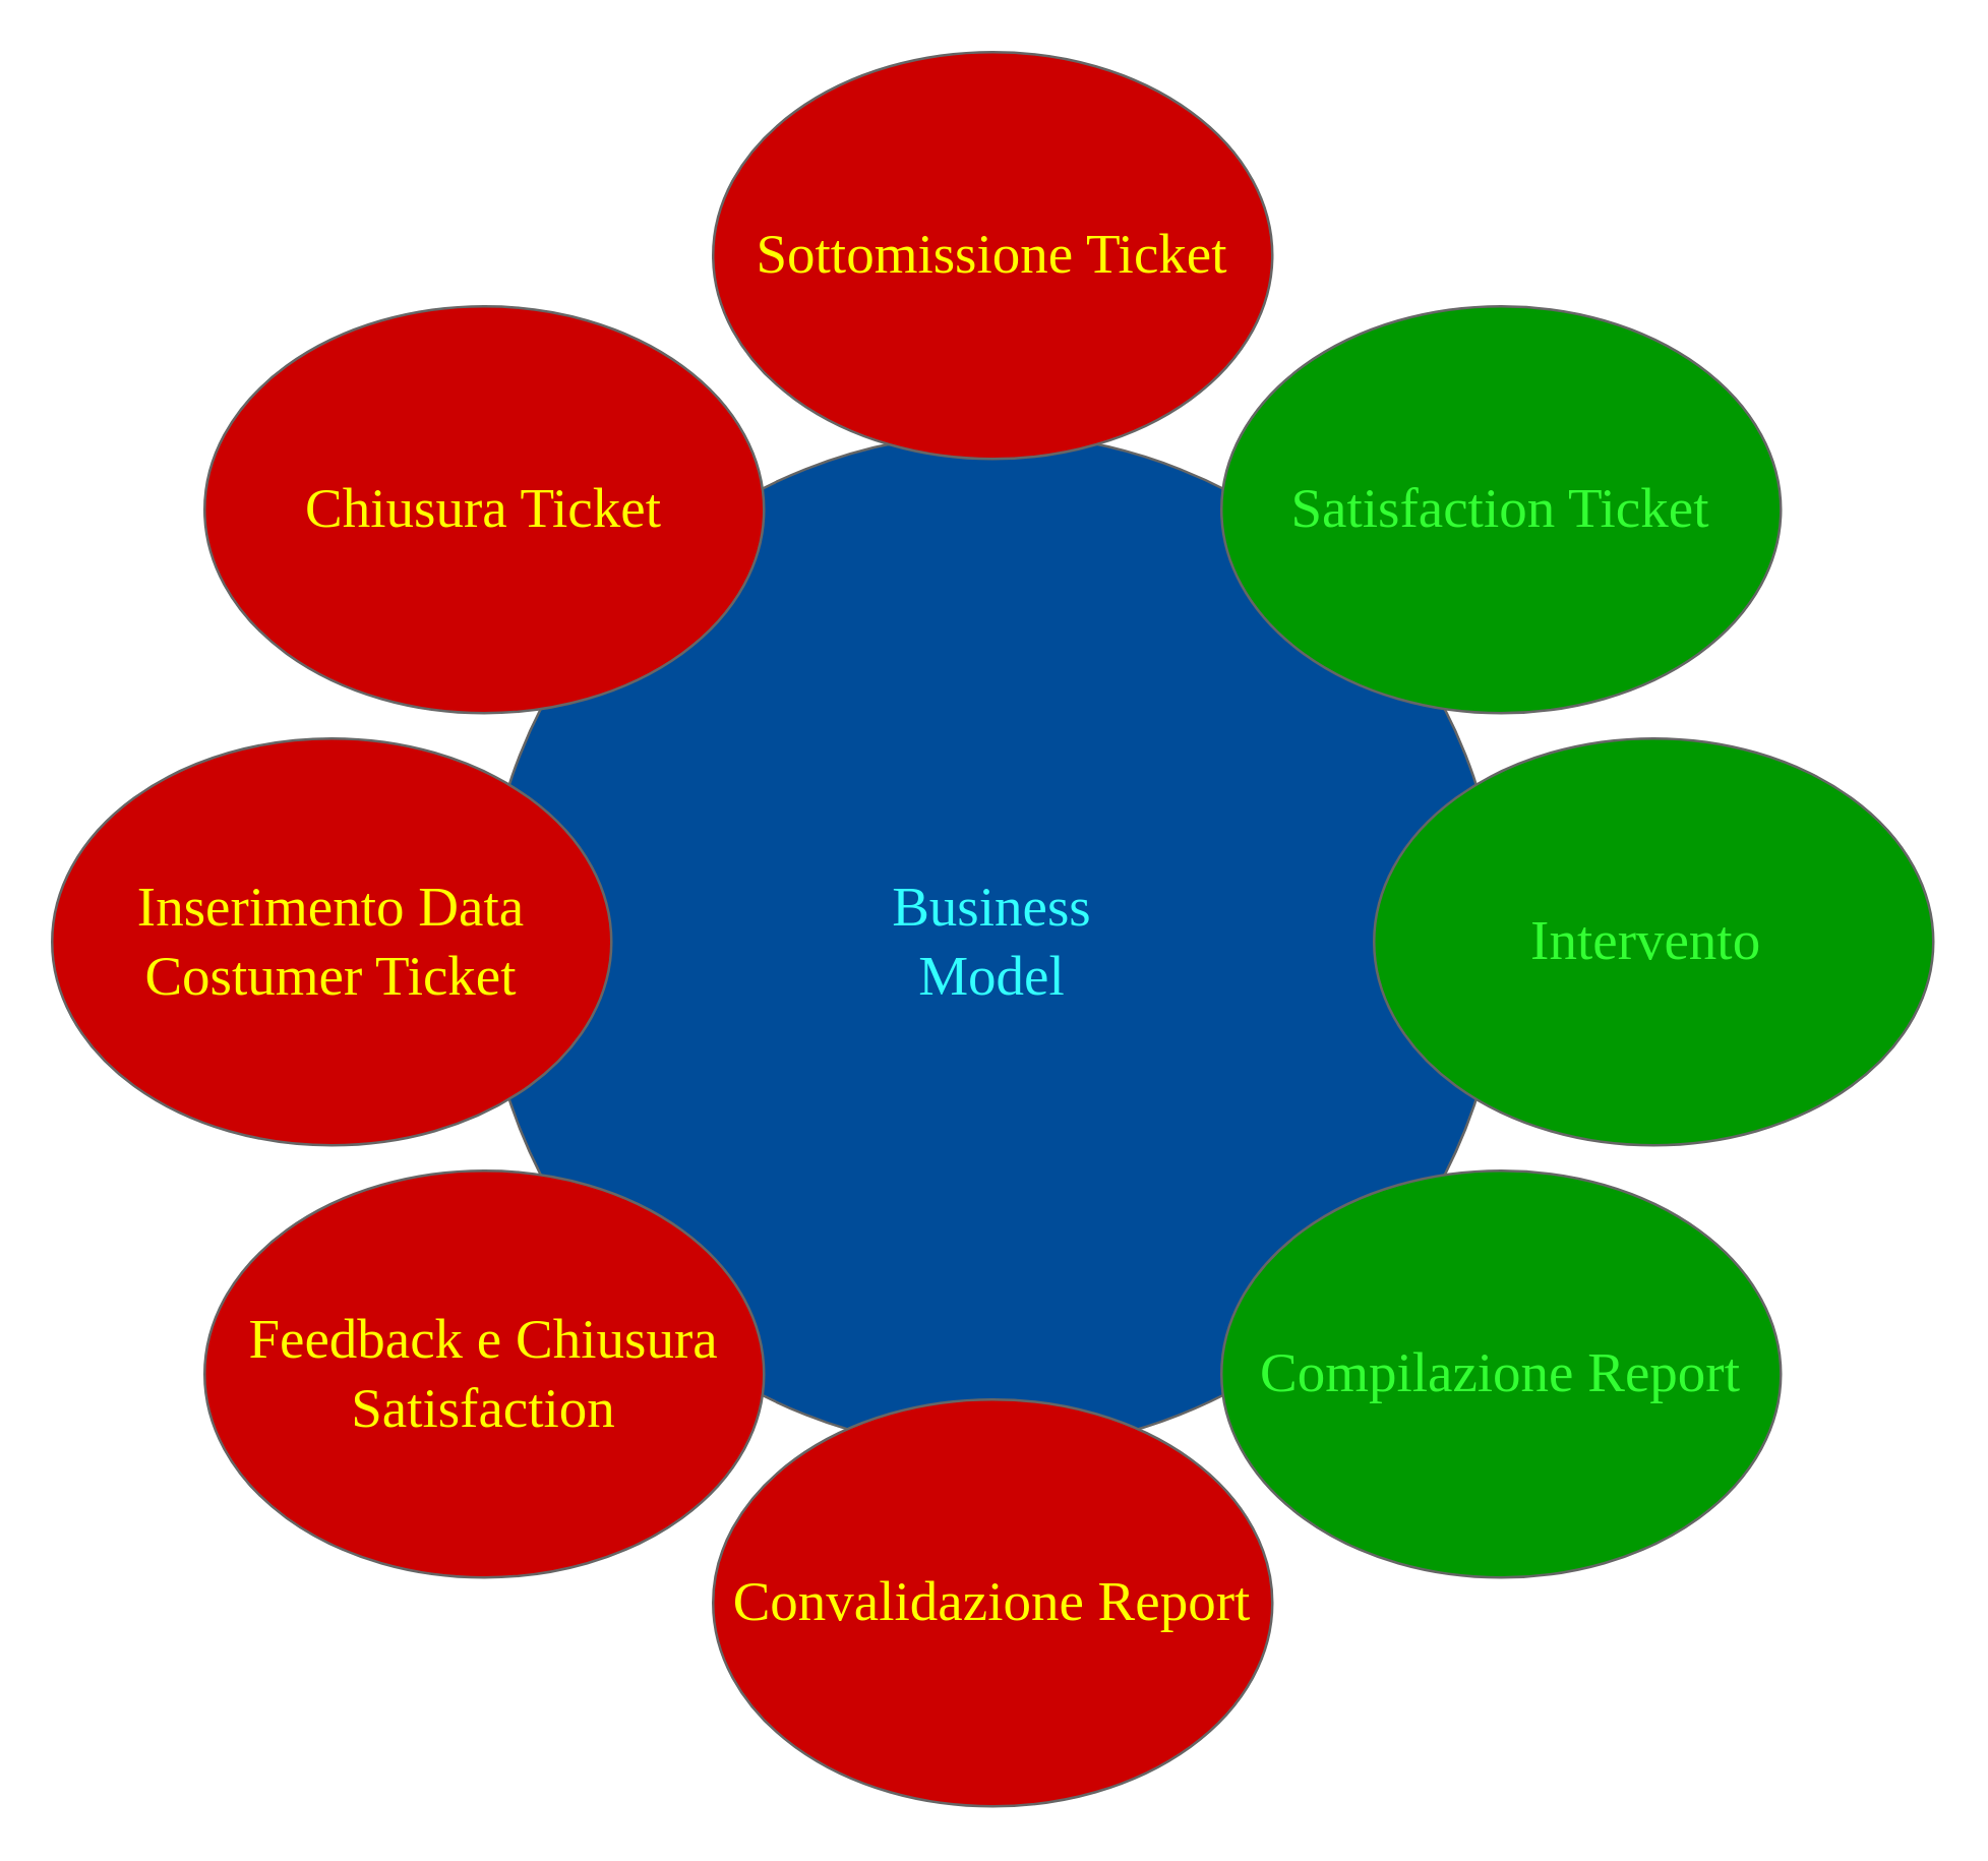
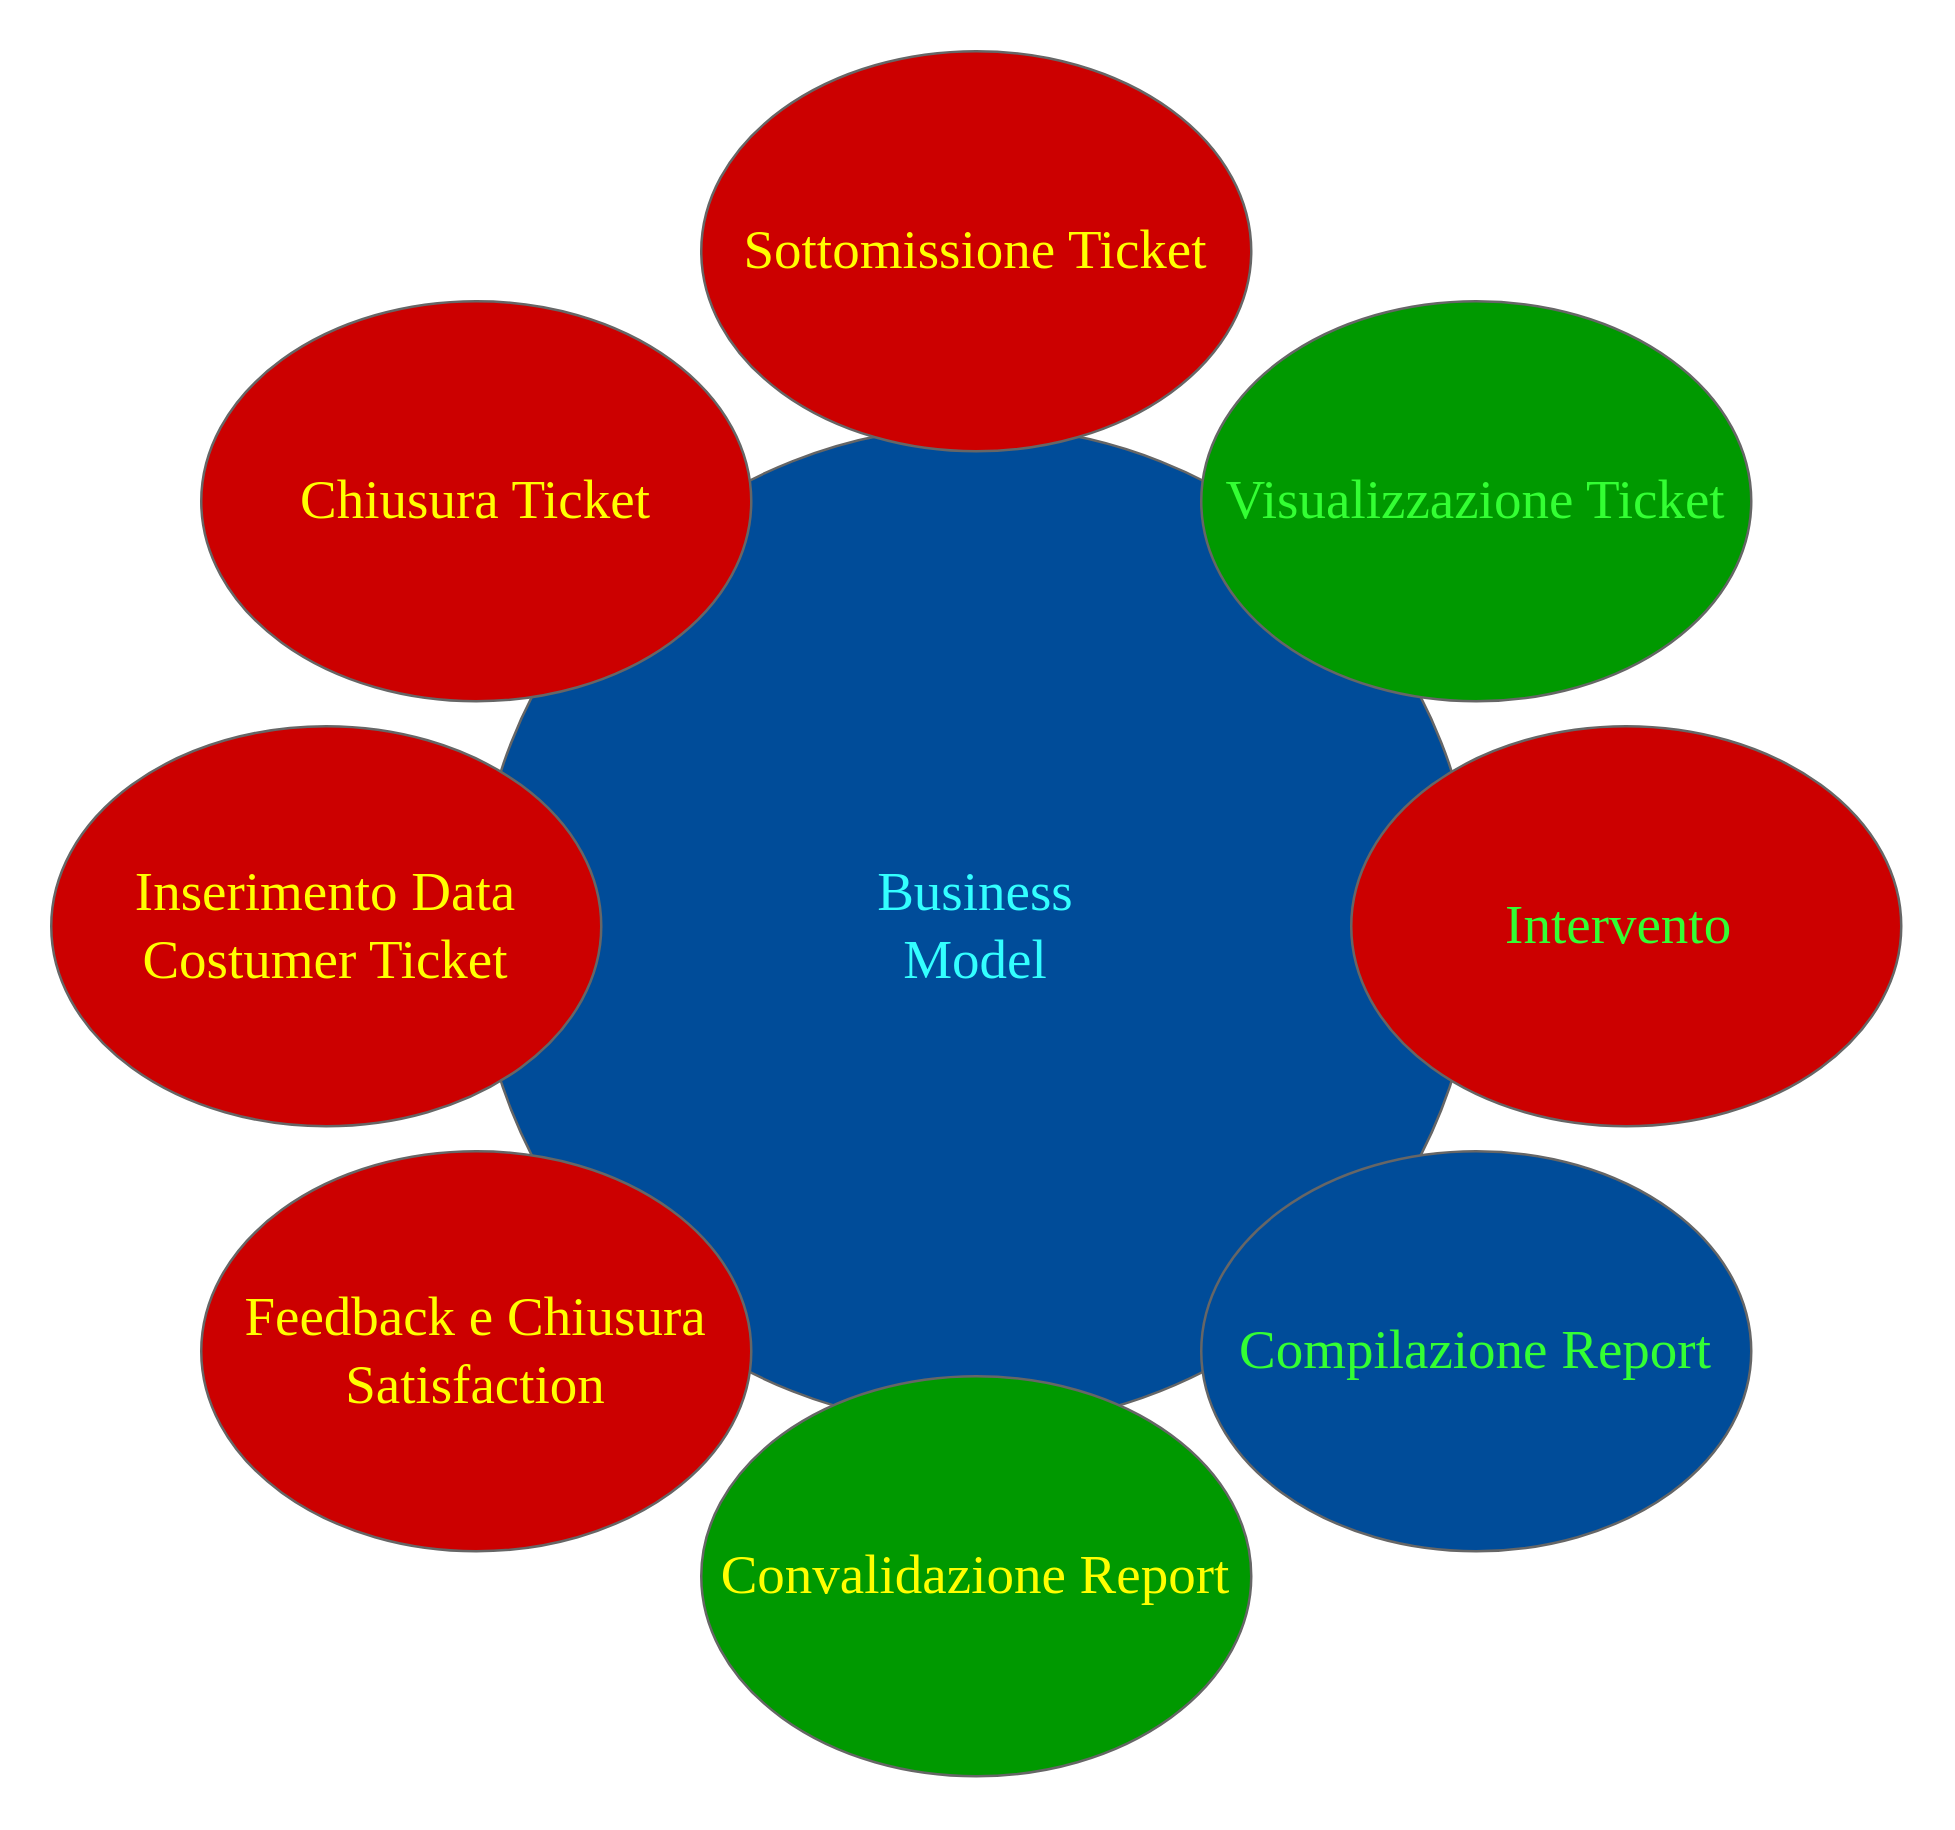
  <mxCell id="0" />
  <mxCell id="1" parent="0" />
  <mxCell id="2" value="&lt;font color=&quot;#33ffff&quot;&gt;Business&lt;/font&gt;&lt;div&gt;&lt;font color=&quot;#33ffff&quot;&gt;Model&lt;/font&gt;&lt;/div&gt;" style="ellipse;whiteSpace=wrap;html=1;rounded=0;shadow=0;dashed=0;comic=0;fontFamily=Verdana;fontSize=22;fontColor=#0069D1;fillColor=#004C99;strokeColor=#666666;" parent="1" vertex="1"><mxGeometry x="190" y="170" width="400" height="400" as="geometry" /></mxCell>
- <mxCell id="3" value="&lt;font&gt;Satisfaction Ticket&lt;/font&gt;" style="ellipse;whiteSpace=wrap;html=1;rounded=0;shadow=0;dashed=0;comic=0;fontFamily=Verdana;fontSize=22;fontColor=#33FF33;fillColor=#009900;strokeColor=#666666;" parent="1" vertex="1"><mxGeometry x="480" y="120" width="220" height="160" as="geometry" /></mxCell>
- <mxCell id="4" value="&lt;font&gt;Intervento&amp;nbsp;&lt;/font&gt;" style="ellipse;whiteSpace=wrap;html=1;rounded=0;shadow=0;dashed=0;comic=0;fontFamily=Verdana;fontSize=22;fontColor=#33FF33;fillColor=#009900;strokeColor=#666666;" vertex="1" parent="1"><mxGeometry x="540" y="290" width="220" height="160" as="geometry" /></mxCell>
- <mxCell id="5" value="&lt;font&gt;Compilazione Report&lt;/font&gt;" style="ellipse;whiteSpace=wrap;html=1;rounded=0;shadow=0;dashed=0;comic=0;fontFamily=Verdana;fontSize=22;fontColor=#33FF33;fillColor=#009900;strokeColor=#666666;" vertex="1" parent="1"><mxGeometry x="480" y="460" width="220" height="160" as="geometry" /></mxCell>
+ <mxCell id="3" value="&lt;font&gt;Visualizzazione Ticket&lt;/font&gt;" style="ellipse;whiteSpace=wrap;html=1;rounded=0;shadow=0;dashed=0;comic=0;fontFamily=Verdana;fontSize=22;fontColor=#33FF33;fillColor=#009900;strokeColor=#666666;" parent="1" vertex="1"><mxGeometry x="480" y="120" width="220" height="160" as="geometry" /></mxCell>
+ <mxCell id="4" value="&lt;font&gt;Intervento&amp;nbsp;&lt;/font&gt;" style="ellipse;whiteSpace=wrap;html=1;rounded=0;shadow=0;dashed=0;comic=0;fontFamily=Verdana;fontSize=22;fontColor=#33FF33;fillColor=#cc0000;strokeColor=#666666;" vertex="1" parent="1"><mxGeometry x="540" y="290" width="220" height="160" as="geometry" /></mxCell>
+ <mxCell id="5" value="&lt;font&gt;Compilazione Report&lt;/font&gt;" style="ellipse;whiteSpace=wrap;html=1;rounded=0;shadow=0;dashed=0;comic=0;fontFamily=Verdana;fontSize=22;fontColor=#33FF33;fillColor=#004c99;strokeColor=#666666;" vertex="1" parent="1"><mxGeometry x="480" y="460" width="220" height="160" as="geometry" /></mxCell>
  <mxCell id="6" value="&lt;font&gt;Chiusura Ticket&lt;/font&gt;" style="ellipse;whiteSpace=wrap;html=1;rounded=0;shadow=0;dashed=0;comic=0;fontFamily=Verdana;fontSize=22;fontColor=#FFFF00;fillColor=#CC0000;strokeColor=#666666;" vertex="1" parent="1"><mxGeometry x="80" y="120" width="220" height="160" as="geometry" /></mxCell>
  <mxCell id="7" value="&lt;font&gt;Feedback e Chiusura Satisfaction&lt;/font&gt;" style="ellipse;whiteSpace=wrap;html=1;rounded=0;shadow=0;dashed=0;comic=0;fontFamily=Verdana;fontSize=22;fontColor=#FFFF00;fillColor=#CC0000;strokeColor=#666666;" vertex="1" parent="1"><mxGeometry x="80" y="460" width="220" height="160" as="geometry" /></mxCell>
  <mxCell id="8" value="&lt;font&gt;Inserimento Data Costumer Ticket&lt;/font&gt;" style="ellipse;whiteSpace=wrap;html=1;rounded=0;shadow=0;dashed=0;comic=0;fontFamily=Verdana;fontSize=22;fontColor=#FFFF00;fillColor=#CC0000;strokeColor=#666666;" vertex="1" parent="1"><mxGeometry x="20" y="290" width="220" height="160" as="geometry" /></mxCell>
  <mxCell id="9" value="&lt;font&gt;Sottomissione Ticket&lt;/font&gt;" style="ellipse;whiteSpace=wrap;html=1;rounded=0;shadow=0;dashed=0;comic=0;fontFamily=Verdana;fontSize=22;fontColor=#FFFF00;fillColor=#CC0000;strokeColor=#666666;" vertex="1" parent="1"><mxGeometry x="280" y="20" width="220" height="160" as="geometry" /></mxCell>
- <mxCell id="10" value="&lt;font&gt;Convalidazione Report&lt;/font&gt;" style="ellipse;whiteSpace=wrap;html=1;rounded=0;shadow=0;dashed=0;comic=0;fontFamily=Verdana;fontSize=22;fontColor=#FFFF00;fillColor=#CC0000;strokeColor=#666666;" vertex="1" parent="1"><mxGeometry x="280" y="550" width="220" height="160" as="geometry" /></mxCell>
+ <mxCell id="10" value="&lt;font&gt;Convalidazione Report&lt;/font&gt;" style="ellipse;whiteSpace=wrap;html=1;rounded=0;shadow=0;dashed=0;comic=0;fontFamily=Verdana;fontSize=22;fontColor=#FFFF00;fillColor=#009900;strokeColor=#666666;" vertex="1" parent="1"><mxGeometry x="280" y="550" width="220" height="160" as="geometry" /></mxCell>
